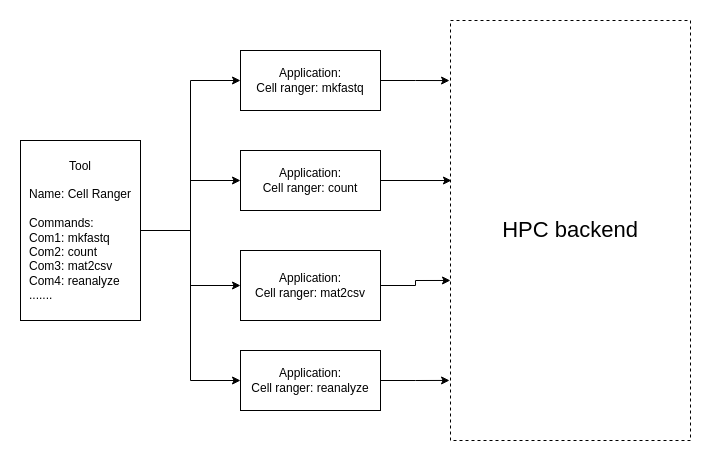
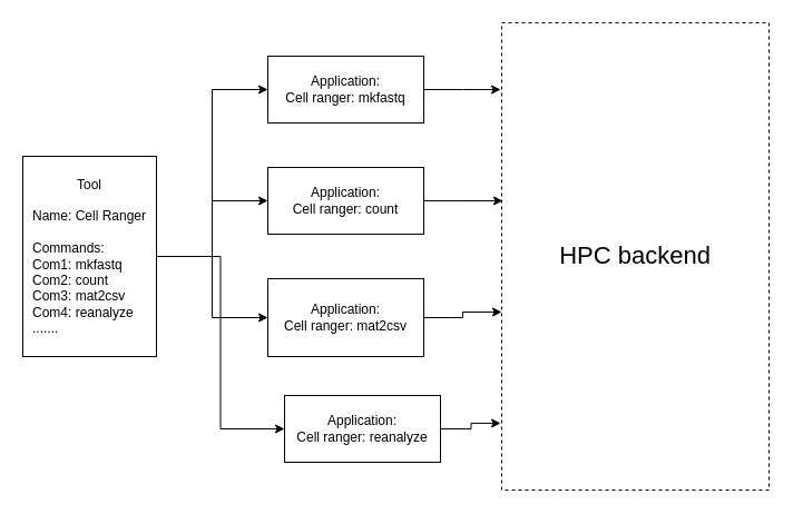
  <mxCell id="0" />
  <mxCell id="1" parent="0" />
  <mxCell id="2" style="edgeStyle=orthogonalEdgeStyle;rounded=0;orthogonalLoop=1;jettySize=auto;html=1;exitX=1;exitY=0.5;exitDx=0;exitDy=0;entryX=0;entryY=0.5;entryDx=0;entryDy=0;" edge="1" parent="1" source="6" target="8"><mxGeometry relative="1" as="geometry" /></mxCell>
  <mxCell id="3" style="edgeStyle=orthogonalEdgeStyle;rounded=0;orthogonalLoop=1;jettySize=auto;html=1;exitX=1;exitY=0.5;exitDx=0;exitDy=0;" edge="1" parent="1" source="6" target="12"><mxGeometry relative="1" as="geometry" /></mxCell>
  <mxCell id="4" style="edgeStyle=orthogonalEdgeStyle;rounded=0;orthogonalLoop=1;jettySize=auto;html=1;exitX=1;exitY=0.5;exitDx=0;exitDy=0;entryX=0;entryY=0.5;entryDx=0;entryDy=0;" edge="1" parent="1" source="6" target="10"><mxGeometry relative="1" as="geometry" /></mxCell>
  <mxCell id="5" style="edgeStyle=orthogonalEdgeStyle;rounded=0;orthogonalLoop=1;jettySize=auto;html=1;exitX=1;exitY=0.5;exitDx=0;exitDy=0;entryX=0;entryY=0.5;entryDx=0;entryDy=0;" edge="1" parent="1" source="6" target="14"><mxGeometry relative="1" as="geometry" /></mxCell>
  <mxCell id="6" value="&lt;div&gt;Tool&lt;/div&gt;&lt;div align=&quot;left&quot;&gt;&lt;br&gt;&lt;/div&gt;&lt;div align=&quot;left&quot;&gt;Name: Cell Ranger&lt;/div&gt;&lt;div align=&quot;left&quot;&gt;&lt;br&gt;&lt;/div&gt;&lt;div align=&quot;left&quot;&gt;Commands:&lt;/div&gt;&lt;div align=&quot;left&quot;&gt;Com1: mkfastq&lt;br&gt;&lt;/div&gt;&lt;div align=&quot;left&quot;&gt;Com2: count&lt;br&gt;&lt;/div&gt;&lt;div align=&quot;left&quot;&gt;Com3: mat2csv&lt;br&gt;&lt;/div&gt;&lt;div align=&quot;left&quot;&gt;Com4: reanalyze&lt;/div&gt;&lt;div align=&quot;left&quot;&gt;.......&lt;br&gt;&lt;/div&gt;" style="rounded=0;whiteSpace=wrap;html=1;" vertex="1" parent="1"><mxGeometry x="20" y="140" width="120" height="180" as="geometry" /></mxCell>
  <mxCell id="7" style="edgeStyle=orthogonalEdgeStyle;rounded=0;orthogonalLoop=1;jettySize=auto;html=1;exitX=1;exitY=0.5;exitDx=0;exitDy=0;entryX=-0.004;entryY=0.143;entryDx=0;entryDy=0;entryPerimeter=0;" edge="1" parent="1" source="8" target="15"><mxGeometry relative="1" as="geometry" /></mxCell>
  <mxCell id="8" value="&lt;div&gt;Application:&lt;/div&gt;&lt;div&gt;Cell ranger: mkfastq&lt;/div&gt;" style="rounded=0;whiteSpace=wrap;html=1;" vertex="1" parent="1"><mxGeometry x="240" y="50" width="140" height="60" as="geometry" /></mxCell>
  <mxCell id="9" style="edgeStyle=orthogonalEdgeStyle;rounded=0;orthogonalLoop=1;jettySize=auto;html=1;exitX=1;exitY=0.5;exitDx=0;exitDy=0;entryX=0;entryY=0.619;entryDx=0;entryDy=0;entryPerimeter=0;" edge="1" parent="1" source="10" target="15"><mxGeometry relative="1" as="geometry" /></mxCell>
  <mxCell id="10" value="&lt;div&gt;Application:&lt;/div&gt;&lt;div&gt;Cell ranger: mat2csv&lt;/div&gt;" style="rounded=0;whiteSpace=wrap;html=1;" vertex="1" parent="1"><mxGeometry x="240" y="250" width="140" height="70" as="geometry" /></mxCell>
  <mxCell id="11" style="edgeStyle=orthogonalEdgeStyle;rounded=0;orthogonalLoop=1;jettySize=auto;html=1;exitX=1;exitY=0.5;exitDx=0;exitDy=0;entryX=0.004;entryY=0.381;entryDx=0;entryDy=0;entryPerimeter=0;" edge="1" parent="1" source="12" target="15"><mxGeometry relative="1" as="geometry" /></mxCell>
  <mxCell id="12" value="&lt;div&gt;Application:&lt;/div&gt;&lt;div&gt;Cell ranger: count&lt;/div&gt;" style="rounded=0;whiteSpace=wrap;html=1;" vertex="1" parent="1"><mxGeometry x="240" y="150" width="140" height="60" as="geometry" /></mxCell>
  <mxCell id="13" style="edgeStyle=orthogonalEdgeStyle;rounded=0;orthogonalLoop=1;jettySize=auto;html=1;exitX=1;exitY=0.5;exitDx=0;exitDy=0;entryX=-0.004;entryY=0.857;entryDx=0;entryDy=0;entryPerimeter=0;" edge="1" parent="1" source="14" target="15"><mxGeometry relative="1" as="geometry" /></mxCell>
- <mxCell id="14" value="&lt;div&gt;Application:&lt;/div&gt;&lt;div&gt;Cell ranger: reanalyze&lt;/div&gt;" style="rounded=0;whiteSpace=wrap;html=1;" vertex="1" parent="1"><mxGeometry x="240" y="350" width="140" height="60" as="geometry" /></mxCell>
+ <mxCell id="14" value="&lt;div&gt;Application:&lt;/div&gt;&lt;div&gt;Cell ranger: reanalyze&lt;/div&gt;" style="rounded=0;whiteSpace=wrap;html=1;" vertex="1" parent="1"><mxGeometry x="255" y="355" width="140" height="60" as="geometry" /></mxCell>
  <mxCell id="15" value="&lt;font style=&quot;font-size: 11px&quot;&gt;&lt;font style=&quot;font-size: 22px&quot;&gt;HPC backend&lt;/font&gt;&lt;br&gt;&lt;/font&gt;" style="rounded=0;whiteSpace=wrap;html=1;dashed=1;" vertex="1" parent="1"><mxGeometry x="450" y="20" width="240" height="420" as="geometry" /></mxCell>
